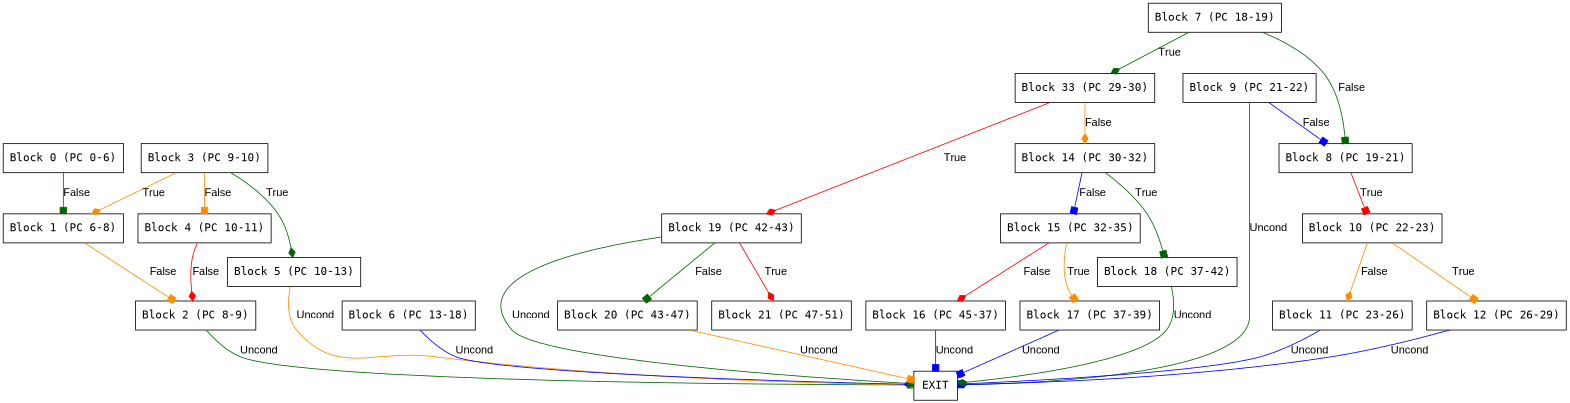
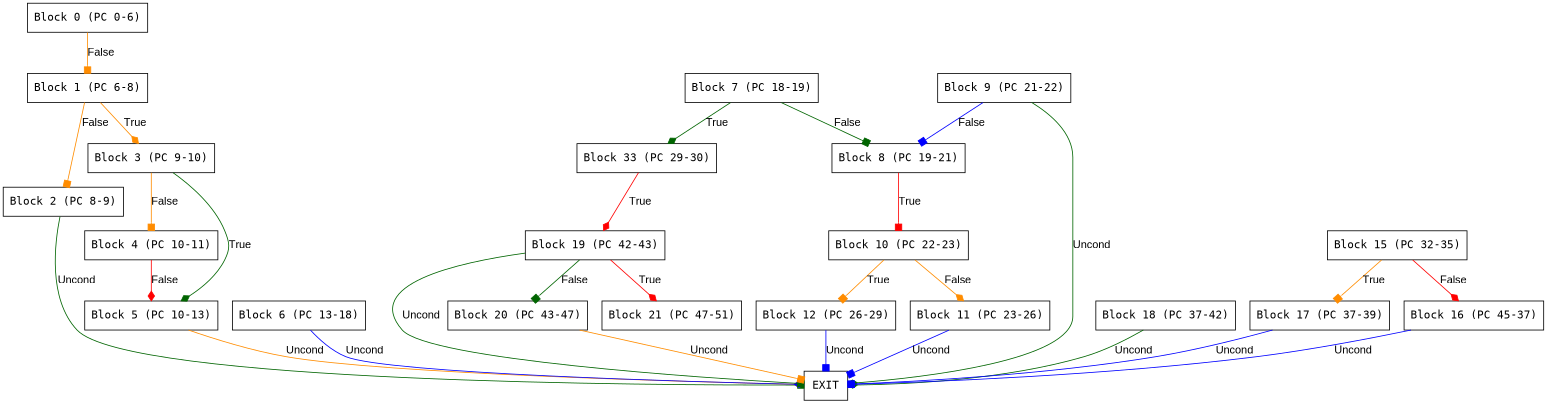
  digraph {
    rankdir=TB
    node [fontname=monospace shape=box]
    edge [arrowhead=box color=darkorange fontname=Arial]
    n1 [label="Block 0 (PC 0-6)"]
    n2 [label="Block 1 (PC 6-8)"]
    n3 [label="Block 2 (PC 8-9)"]
    n4 [label="Block 3 (PC 9-10)"]
    n5 [label="Block 7 (PC 18-19)"]
    n6 [label="Block 8 (PC 19-21)"]
    n7 [label="Block 33 (PC 29-30)"]
    n8 [label=EXIT]
    n9 [label="Block 4 (PC 10-11)"]
    n10 [label="Block 5 (PC 10-13)"]
    n11 [label="Block 6 (PC 13-18)"]
    n12 [label="Block 10 (PC 22-23)"]
-   n13 [label="Block 14 (PC 30-32)"]
    n14 [label="Block 19 (PC 42-43)"]
    n15 [label="Block 9 (PC 21-22)"]
    n16 [label="Block 11 (PC 23-26)"]
    n17 [label="Block 12 (PC 26-29)"]
    n18 [label="Block 15 (PC 32-35)"]
    n19 [label="Block 18 (PC 37-42)"]
    n20 [label="Block 20 (PC 43-47)"]
    n21 [label="Block 21 (PC 47-51)"]
    n22 [label="Block 16 (PC 45-37)"]
    n23 [label="Block 17 (PC 37-39)"]
-   n1 -> n2 [color=darkgreen label=False]
+   n1 -> n2 [label=False]
    n2 -> n3 [label=False]
-   n4 -> n2 [arrowhead=diamond label=True]
+   n2 -> n4 [arrowhead=diamond label=True]
    n3 -> n8 [color=darkgreen label=Uncond]
    n4 -> n9 [label=False]
    n4 -> n10 [arrowhead=diamond color=darkgreen label=True]
    n5 -> n6 [color=darkgreen label=False]
    n5 -> n7 [arrowhead=diamond color=darkgreen label=True]
    n6 -> n12 [color=red label=True]
-   n7 -> n13 [arrowhead=diamond label=False]
    n7 -> n14 [arrowhead=diamond color=red label=True]
-   n9 -> n3 [arrowhead=diamond color=red label=False]
-   n10 -> n8 [label=Uncond]
+   n9 -> n10 [arrowhead=diamond color=red label=False]
+   n10 -> n8 [arrowhead=diamond label=Uncond]
    n11 -> n8 [arrowhead=diamond color=blue label=Uncond]
    n12 -> n16 [arrowhead=diamond label=False]
    n12 -> n17 [label=True]
-   n13 -> n18 [color=blue label=False]
-   n13 -> n19 [color=darkgreen label=True]
    n14 -> n8 [color=darkgreen label=Uncond]
    n14 -> n20 [color=darkgreen label=False]
    n14 -> n21 [arrowhead=diamond color=red label=True]
    n15 -> n6 [color=blue label=False]
    n15 -> n8 [arrowhead=diamond color=darkgreen label=Uncond]
    n16 -> n8 [color=blue label=Uncond]
    n17 -> n8 [color=blue label=Uncond]
    n18 -> n22 [arrowhead=diamond color=red label=False]
    n18 -> n23 [label=True]
    n19 -> n8 [arrowhead=diamond color=darkgreen label=Uncond]
    n20 -> n8 [label=Uncond]
    n22 -> n8 [color=blue label=Uncond]
    n23 -> n8 [color=blue label=Uncond]
  }
